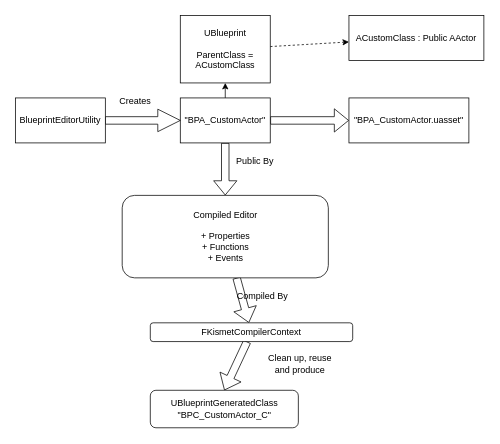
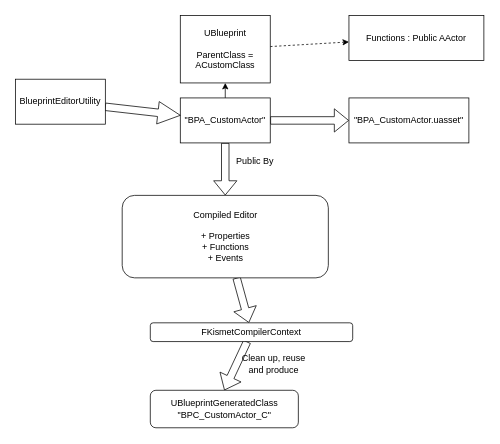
  <mxCell id="0" />
  <mxCell id="1" parent="0" />
  <mxCell id="2" value="" style="edgeStyle=none;html=1;" edge="1" parent="1" source="5" target="10"><mxGeometry relative="1" as="geometry" /></mxCell>
  <mxCell id="3" value="" style="edgeStyle=none;html=1;shape=flexArrow;" edge="1" parent="1" source="5" target="12"><mxGeometry relative="1" as="geometry" /></mxCell>
  <mxCell id="4" value="" style="edgeStyle=none;shape=flexArrow;html=1;" edge="1" parent="1" source="5" target="14"><mxGeometry relative="1" as="geometry" /></mxCell>
  <mxCell id="5" value="&quot;BPA_CustomActor&quot;" style="rounded=0;whiteSpace=wrap;html=1;" vertex="1" parent="1"><mxGeometry x="240" y="130" width="120" height="60" as="geometry" /></mxCell>
  <mxCell id="6" value="" style="edgeStyle=none;html=1;shape=arrow;" edge="1" parent="1" source="7" target="5"><mxGeometry relative="1" as="geometry" /></mxCell>
- <mxCell id="7" value="BlueprintEditorUtility" style="rounded=0;whiteSpace=wrap;html=1;" vertex="1" parent="1"><mxGeometry x="20" y="130" width="120" height="60" as="geometry" /></mxCell>
- <mxCell id="8" value="Creates" style="text;html=1;strokeColor=none;fillColor=none;align=center;verticalAlign=middle;whiteSpace=wrap;rounded=0;" vertex="1" parent="1"><mxGeometry x="150" y="120" width="60" height="30" as="geometry" /></mxCell>
+ <mxCell id="7" value="BlueprintEditorUtility" style="rounded=0;whiteSpace=wrap;html=1;" vertex="1" parent="1"><mxGeometry x="20" y="105" width="120" height="60" as="geometry" /></mxCell>
  <mxCell id="9" value="" style="edgeStyle=none;html=1;dashed=1;" edge="1" parent="1" source="10" target="11"><mxGeometry relative="1" as="geometry" /></mxCell>
  <mxCell id="10" value="UBlueprint&lt;br&gt;&lt;br&gt;ParentClass = ACustomClass" style="rounded=0;whiteSpace=wrap;html=1;" vertex="1" parent="1"><mxGeometry x="240" y="20" width="120" height="90" as="geometry" /></mxCell>
- <mxCell id="11" value="ACustomClass : Public AActor" style="rounded=0;whiteSpace=wrap;html=1;" vertex="1" parent="1"><mxGeometry x="465" y="20" width="180" height="60" as="geometry" /></mxCell>
+ <mxCell id="11" value="Functions : Public AActor" style="rounded=0;whiteSpace=wrap;html=1;" vertex="1" parent="1"><mxGeometry x="465" y="20" width="180" height="60" as="geometry" /></mxCell>
  <mxCell id="12" value="&quot;BPA_CustomActor.uasset&quot;" style="rounded=0;whiteSpace=wrap;html=1;" vertex="1" parent="1"><mxGeometry x="465" y="130" width="160" height="60" as="geometry" /></mxCell>
  <mxCell id="13" value="" style="edgeStyle=none;shape=flexArrow;html=1;" edge="1" parent="1" source="14" target="17"><mxGeometry relative="1" as="geometry" /></mxCell>
  <mxCell id="14" value="Compiled Editor&lt;br&gt;&lt;br&gt;+ Properties&lt;br&gt;+ Functions&lt;br&gt;+ Events" style="rounded=1;whiteSpace=wrap;html=1;" vertex="1" parent="1"><mxGeometry x="162.5" y="260" width="275" height="110" as="geometry" /></mxCell>
  <mxCell id="15" value="Public By" style="text;html=1;strokeColor=none;fillColor=none;align=center;verticalAlign=middle;whiteSpace=wrap;rounded=0;" vertex="1" parent="1"><mxGeometry x="310" y="200" width="60" height="30" as="geometry" /></mxCell>
  <mxCell id="16" value="" style="edgeStyle=none;shape=flexArrow;html=1;" edge="1" parent="1" source="17"><mxGeometry relative="1" as="geometry"><mxPoint x="298.75" y="520" as="targetPoint" /></mxGeometry></mxCell>
  <mxCell id="17" value="FKismetCompilerContext" style="rounded=1;whiteSpace=wrap;html=1;" vertex="1" parent="1"><mxGeometry x="200" y="430" width="270" height="25" as="geometry" /></mxCell>
- <mxCell id="18" value="Compiled By" style="text;html=1;strokeColor=none;fillColor=none;align=center;verticalAlign=middle;whiteSpace=wrap;rounded=0;" vertex="1" parent="1"><mxGeometry x="310" y="380" width="80" height="30" as="geometry" /></mxCell>
  <mxCell id="19" value="UBlueprintGeneratedClass&lt;br&gt;&quot;BPC_CustomActor_C&quot;" style="rounded=1;whiteSpace=wrap;html=1;" vertex="1" parent="1"><mxGeometry x="200" y="520" width="197.5" height="50" as="geometry" /></mxCell>
- <mxCell id="20" value="Clean up, reuse and produce" style="text;html=1;strokeColor=none;fillColor=none;align=center;verticalAlign=middle;whiteSpace=wrap;rounded=0;" vertex="1" parent="1"><mxGeometry x="345" y="470" width="110" height="30" as="geometry" /></mxCell>
+ <mxCell id="20" value="Clean up, reuse and produce" style="text;html=1;strokeColor=none;fillColor=none;align=center;verticalAlign=middle;whiteSpace=wrap;rounded=0;" vertex="1" parent="1"><mxGeometry x="310" y="470" width="110" height="30" as="geometry" /></mxCell>
